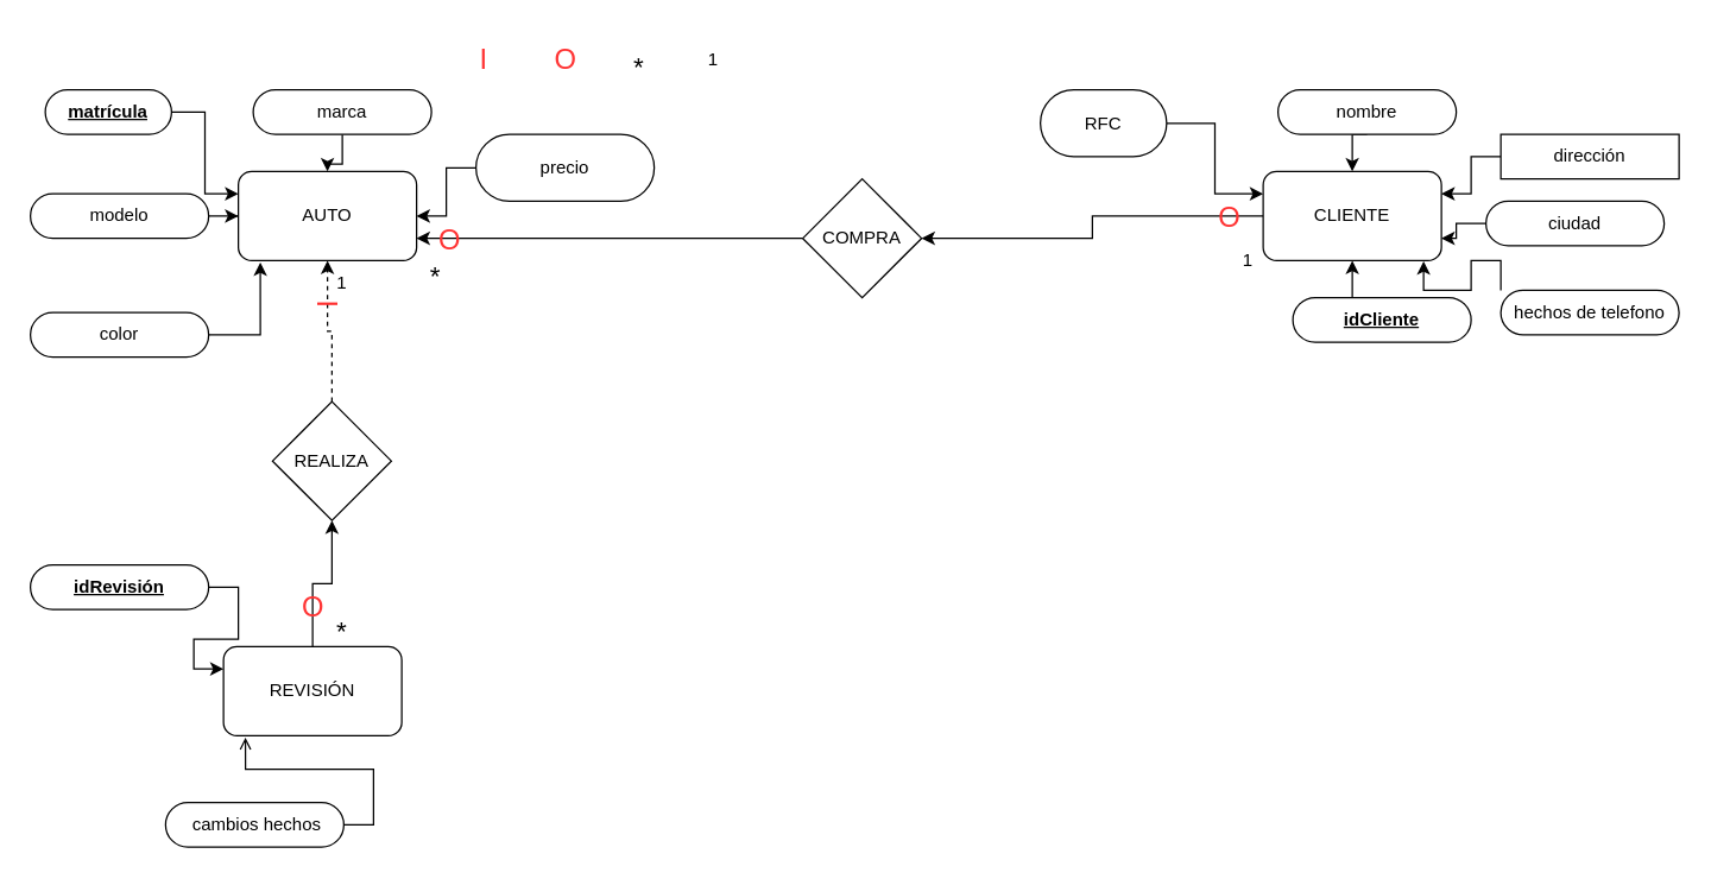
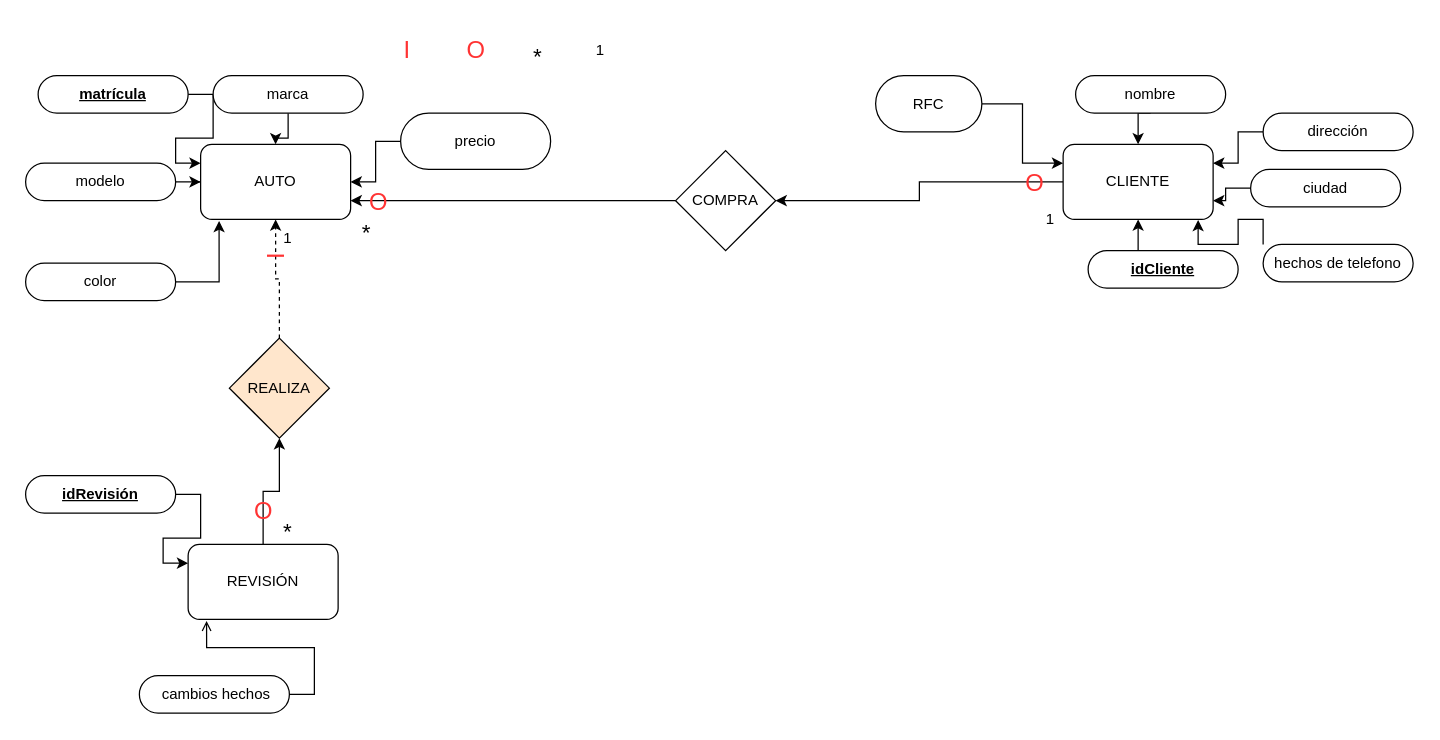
  <mxCell id="0" />
  <mxCell id="1" parent="0" />
  <mxCell id="2" value="AUTO" style="rounded=1;whiteSpace=wrap;html=1;" parent="1" vertex="1"><mxGeometry x="160" y="115" width="120" height="60" as="geometry" /></mxCell>
  <mxCell id="3" style="edgeStyle=orthogonalEdgeStyle;rounded=0;orthogonalLoop=1;jettySize=auto;html=1;entryX=0;entryY=0.25;entryDx=0;entryDy=0;" parent="1" source="4" target="2" edge="1"><mxGeometry relative="1" as="geometry" /></mxCell>
- <mxCell id="4" value="matrícula" style="rounded=1;whiteSpace=wrap;html=1;arcSize=50;fontStyle=5" parent="1" vertex="1"><mxGeometry x="30" y="60" width="85" height="30" as="geometry" /></mxCell>
+ <mxCell id="4" value="matrícula" style="rounded=1;whiteSpace=wrap;html=1;arcSize=50;fontStyle=5" parent="1" vertex="1"><mxGeometry x="30" y="60" width="120" height="30" as="geometry" /></mxCell>
  <mxCell id="5" style="edgeStyle=orthogonalEdgeStyle;rounded=0;orthogonalLoop=1;jettySize=auto;html=1;entryX=0.5;entryY=0;entryDx=0;entryDy=0;" parent="1" source="6" target="2" edge="1"><mxGeometry relative="1" as="geometry" /></mxCell>
  <mxCell id="6" value="marca" style="rounded=1;whiteSpace=wrap;html=1;arcSize=50;" parent="1" vertex="1"><mxGeometry x="170" y="60" width="120" height="30" as="geometry" /></mxCell>
  <mxCell id="7" style="edgeStyle=orthogonalEdgeStyle;rounded=0;orthogonalLoop=1;jettySize=auto;html=1;" parent="1" source="8" target="2" edge="1"><mxGeometry relative="1" as="geometry" /></mxCell>
  <mxCell id="8" value="modelo" style="rounded=1;whiteSpace=wrap;html=1;arcSize=50;" parent="1" vertex="1"><mxGeometry x="20" y="130" width="120" height="30" as="geometry" /></mxCell>
  <mxCell id="9" style="edgeStyle=orthogonalEdgeStyle;rounded=0;orthogonalLoop=1;jettySize=auto;html=1;exitX=1;exitY=0.5;exitDx=0;exitDy=0;entryX=0.123;entryY=1.02;entryDx=0;entryDy=0;entryPerimeter=0;" parent="1" source="10" target="2" edge="1"><mxGeometry relative="1" as="geometry" /></mxCell>
  <mxCell id="10" value="color" style="rounded=1;whiteSpace=wrap;html=1;arcSize=50;" parent="1" vertex="1"><mxGeometry x="20" y="210" width="120" height="30" as="geometry" /></mxCell>
  <mxCell id="11" style="edgeStyle=orthogonalEdgeStyle;rounded=0;orthogonalLoop=1;jettySize=auto;html=1;entryX=1;entryY=0.5;entryDx=0;entryDy=0;" parent="1" source="12" target="2" edge="1"><mxGeometry relative="1" as="geometry" /></mxCell>
  <mxCell id="12" value="precio" style="rounded=1;whiteSpace=wrap;html=1;arcSize=50;" parent="1" vertex="1"><mxGeometry x="320" y="90" width="120" height="45" as="geometry" /></mxCell>
  <mxCell id="13" style="edgeStyle=orthogonalEdgeStyle;rounded=0;orthogonalLoop=1;jettySize=auto;html=1;entryX=1;entryY=0.5;entryDx=0;entryDy=0;" parent="1" source="14" target="28" edge="1"><mxGeometry relative="1" as="geometry" /></mxCell>
  <mxCell id="14" value="CLIENTE" style="rounded=1;whiteSpace=wrap;html=1;" parent="1" vertex="1"><mxGeometry x="850" y="115" width="120" height="60" as="geometry" /></mxCell>
  <mxCell id="15" style="edgeStyle=orthogonalEdgeStyle;rounded=0;orthogonalLoop=1;jettySize=auto;html=1;entryX=0;entryY=0.25;entryDx=0;entryDy=0;" parent="1" source="16" target="14" edge="1"><mxGeometry relative="1" as="geometry" /></mxCell>
  <mxCell id="16" value="RFC" style="rounded=1;whiteSpace=wrap;html=1;arcSize=50;" parent="1" vertex="1"><mxGeometry x="700" y="60" width="85" height="45" as="geometry" /></mxCell>
  <mxCell id="17" style="edgeStyle=orthogonalEdgeStyle;rounded=0;orthogonalLoop=1;jettySize=auto;html=1;exitX=0.5;exitY=1;exitDx=0;exitDy=0;entryX=0.5;entryY=0;entryDx=0;entryDy=0;" parent="1" source="18" target="14" edge="1"><mxGeometry relative="1" as="geometry" /></mxCell>
  <mxCell id="18" value="nombre" style="rounded=1;whiteSpace=wrap;html=1;arcSize=50;" parent="1" vertex="1"><mxGeometry x="860" y="60" width="120" height="30" as="geometry" /></mxCell>
  <mxCell id="19" style="edgeStyle=orthogonalEdgeStyle;rounded=0;orthogonalLoop=1;jettySize=auto;html=1;entryX=1;entryY=0.75;entryDx=0;entryDy=0;" parent="1" source="20" target="14" edge="1"><mxGeometry relative="1" as="geometry" /></mxCell>
  <mxCell id="20" value="ciudad" style="rounded=1;whiteSpace=wrap;html=1;arcSize=50;" parent="1" vertex="1"><mxGeometry x="1000" y="135" width="120" height="30" as="geometry" /></mxCell>
  <mxCell id="21" style="edgeStyle=orthogonalEdgeStyle;rounded=0;orthogonalLoop=1;jettySize=auto;html=1;exitX=0;exitY=0;exitDx=0;exitDy=0;entryX=0.9;entryY=1.007;entryDx=0;entryDy=0;entryPerimeter=0;" parent="1" source="22" target="14" edge="1"><mxGeometry relative="1" as="geometry" /></mxCell>
  <mxCell id="22" value="hechos de telefono" style="rounded=1;whiteSpace=wrap;html=1;arcSize=50;" parent="1" vertex="1"><mxGeometry x="1010" y="195" width="120" height="30" as="geometry" /></mxCell>
  <mxCell id="23" style="edgeStyle=orthogonalEdgeStyle;rounded=0;orthogonalLoop=1;jettySize=auto;html=1;entryX=1;entryY=0.25;entryDx=0;entryDy=0;" parent="1" source="24" target="14" edge="1"><mxGeometry relative="1" as="geometry" /></mxCell>
- <mxCell id="24" value="dirección" style="whiteSpace=wrap;html=1;arcSize=50;rounded=0;" parent="1" vertex="1"><mxGeometry x="1010" y="90" width="120" height="30" as="geometry" /></mxCell>
+ <mxCell id="24" value="dirección" style="rounded=1;whiteSpace=wrap;html=1;arcSize=50;" parent="1" vertex="1"><mxGeometry x="1010" y="90" width="120" height="30" as="geometry" /></mxCell>
  <mxCell id="25" style="edgeStyle=orthogonalEdgeStyle;rounded=0;orthogonalLoop=1;jettySize=auto;html=1;exitX=0.5;exitY=0;exitDx=0;exitDy=0;entryX=0.5;entryY=1;entryDx=0;entryDy=0;" parent="1" source="26" target="14" edge="1"><mxGeometry relative="1" as="geometry" /></mxCell>
  <mxCell id="26" value="&lt;b&gt;&lt;u&gt;idCliente&lt;/u&gt;&lt;/b&gt;" style="rounded=1;whiteSpace=wrap;html=1;arcSize=50;" parent="1" vertex="1"><mxGeometry x="870" y="200" width="120" height="30" as="geometry" /></mxCell>
  <mxCell id="27" style="edgeStyle=orthogonalEdgeStyle;rounded=0;orthogonalLoop=1;jettySize=auto;html=1;entryX=1;entryY=0.75;entryDx=0;entryDy=0;" parent="1" source="28" target="2" edge="1"><mxGeometry relative="1" as="geometry" /></mxCell>
  <mxCell id="28" value="COMPRA" style="rhombus;whiteSpace=wrap;html=1;" parent="1" vertex="1"><mxGeometry x="540" y="120" width="80" height="80" as="geometry" /></mxCell>
  <mxCell id="29" value="&lt;font style=&quot;font-size: 19px;&quot; color=&quot;#ff3333&quot;&gt;O&lt;/font&gt;" style="text;html=1;align=center;verticalAlign=middle;resizable=0;points=[];autosize=1;strokeColor=none;fillColor=none;" parent="1" vertex="1"><mxGeometry x="360" y="20" width="40" height="40" as="geometry" /></mxCell>
  <mxCell id="30" value="&lt;font color=&quot;#ff3333&quot;&gt;&lt;span style=&quot;font-size: 19px;&quot;&gt;I&lt;/span&gt;&lt;/font&gt;" style="text;html=1;align=center;verticalAlign=middle;resizable=0;points=[];autosize=1;strokeColor=none;fillColor=none;" parent="1" vertex="1"><mxGeometry x="310" y="20" width="30" height="40" as="geometry" /></mxCell>
  <mxCell id="31" value="&lt;font style=&quot;font-size: 18px;&quot;&gt;*&lt;/font&gt;" style="text;html=1;strokeColor=none;fillColor=none;align=center;verticalAlign=middle;whiteSpace=wrap;rounded=0;" parent="1" vertex="1"><mxGeometry x="400" y="30" width="60" height="30" as="geometry" /></mxCell>
  <mxCell id="32" value="1" style="text;html=1;strokeColor=none;fillColor=none;align=center;verticalAlign=middle;whiteSpace=wrap;rounded=0;" parent="1" vertex="1"><mxGeometry x="450" y="25" width="60" height="30" as="geometry" /></mxCell>
  <mxCell id="33" value="1" style="text;html=1;strokeColor=none;fillColor=none;align=center;verticalAlign=middle;whiteSpace=wrap;rounded=0;" parent="1" vertex="1"><mxGeometry x="810" y="160" width="60" height="30" as="geometry" /></mxCell>
  <mxCell id="34" value="&lt;font style=&quot;font-size: 18px;&quot;&gt;*&lt;/font&gt;" style="text;html=1;strokeColor=none;fillColor=none;align=center;verticalAlign=middle;whiteSpace=wrap;rounded=0;" parent="1" vertex="1"><mxGeometry x="263" y="171" width="60" height="30" as="geometry" /></mxCell>
  <mxCell id="35" value="&lt;font color=&quot;#ff3333&quot;&gt;&lt;span style=&quot;font-size: 19px;&quot;&gt;O&lt;/span&gt;&lt;/font&gt;" style="text;html=1;align=center;verticalAlign=middle;resizable=0;points=[];autosize=1;strokeColor=none;fillColor=none;" parent="1" vertex="1"><mxGeometry x="282" y="142" width="40" height="40" as="geometry" /></mxCell>
  <mxCell id="36" value="&lt;font style=&quot;font-size: 19px;&quot; color=&quot;#ff3333&quot;&gt;O&lt;/font&gt;" style="text;html=1;align=center;verticalAlign=middle;resizable=0;points=[];autosize=1;strokeColor=none;fillColor=none;" parent="1" vertex="1"><mxGeometry x="807" y="127" width="40" height="40" as="geometry" /></mxCell>
  <mxCell id="37" value="" style="edgeStyle=orthogonalEdgeStyle;rounded=0;orthogonalLoop=1;jettySize=auto;html=1;" parent="1" source="38" target="44" edge="1"><mxGeometry relative="1" as="geometry" /></mxCell>
  <mxCell id="38" value="REVISIÓN" style="rounded=1;whiteSpace=wrap;html=1;" parent="1" vertex="1"><mxGeometry x="150" y="435" width="120" height="60" as="geometry" /></mxCell>
  <mxCell id="39" style="edgeStyle=orthogonalEdgeStyle;rounded=0;orthogonalLoop=1;jettySize=auto;html=1;entryX=0;entryY=0.25;entryDx=0;entryDy=0;" parent="1" source="40" target="38" edge="1"><mxGeometry relative="1" as="geometry" /></mxCell>
  <mxCell id="40" value="&lt;b&gt;&lt;u&gt;idRevisión&lt;/u&gt;&lt;/b&gt;" style="rounded=1;whiteSpace=wrap;html=1;arcSize=50;" parent="1" vertex="1"><mxGeometry x="20" y="380" width="120" height="30" as="geometry" /></mxCell>
  <mxCell id="41" style="edgeStyle=orthogonalEdgeStyle;rounded=0;orthogonalLoop=1;jettySize=auto;html=1;exitX=1;exitY=0.5;exitDx=0;exitDy=0;entryX=0.123;entryY=1.02;entryDx=0;entryDy=0;entryPerimeter=0;endArrow=open;" parent="1" source="42" target="38" edge="1"><mxGeometry relative="1" as="geometry" /></mxCell>
  <mxCell id="42" value="&amp;nbsp;cambios hechos" style="rounded=1;whiteSpace=wrap;html=1;arcSize=50;" parent="1" vertex="1"><mxGeometry x="111" y="540" width="120" height="30" as="geometry" /></mxCell>
  <mxCell id="43" value="" style="edgeStyle=orthogonalEdgeStyle;rounded=0;orthogonalLoop=1;jettySize=auto;html=1;dashed=1;" parent="1" source="44" target="2" edge="1"><mxGeometry relative="1" as="geometry" /></mxCell>
- <mxCell id="44" value="REALIZA" style="rhombus;whiteSpace=wrap;html=1;" parent="1" vertex="1"><mxGeometry x="183" y="270" width="80" height="80" as="geometry" /></mxCell>
+ <mxCell id="44" value="REALIZA" style="rhombus;whiteSpace=wrap;html=1;fillColor=#ffe6cc;" parent="1" vertex="1"><mxGeometry x="183" y="270" width="80" height="80" as="geometry" /></mxCell>
  <mxCell id="45" value="1" style="text;html=1;strokeColor=none;fillColor=none;align=center;verticalAlign=middle;whiteSpace=wrap;rounded=0;" parent="1" vertex="1"><mxGeometry x="200" y="175" width="60" height="30" as="geometry" /></mxCell>
  <mxCell id="46" value="&lt;font style=&quot;font-size: 18px;&quot;&gt;*&lt;/font&gt;" style="text;html=1;strokeColor=none;fillColor=none;align=center;verticalAlign=middle;whiteSpace=wrap;rounded=0;" parent="1" vertex="1"><mxGeometry x="200" y="410" width="60" height="30" as="geometry" /></mxCell>
  <mxCell id="47" value="&lt;font color=&quot;#ff3333&quot;&gt;&lt;span style=&quot;font-size: 19px;&quot;&gt;I&lt;/span&gt;&lt;/font&gt;" style="text;html=1;align=center;verticalAlign=middle;resizable=0;points=[];autosize=1;strokeColor=none;fillColor=none;rotation=-90;" parent="1" vertex="1"><mxGeometry x="206" y="185" width="30" height="40" as="geometry" /></mxCell>
  <mxCell id="48" value="&lt;font style=&quot;font-size: 19px;&quot; color=&quot;#ff3333&quot;&gt;O&lt;/font&gt;" style="text;html=1;align=center;verticalAlign=middle;resizable=0;points=[];autosize=1;strokeColor=none;fillColor=none;" parent="1" vertex="1"><mxGeometry x="190" y="389" width="40" height="40" as="geometry" /></mxCell>
